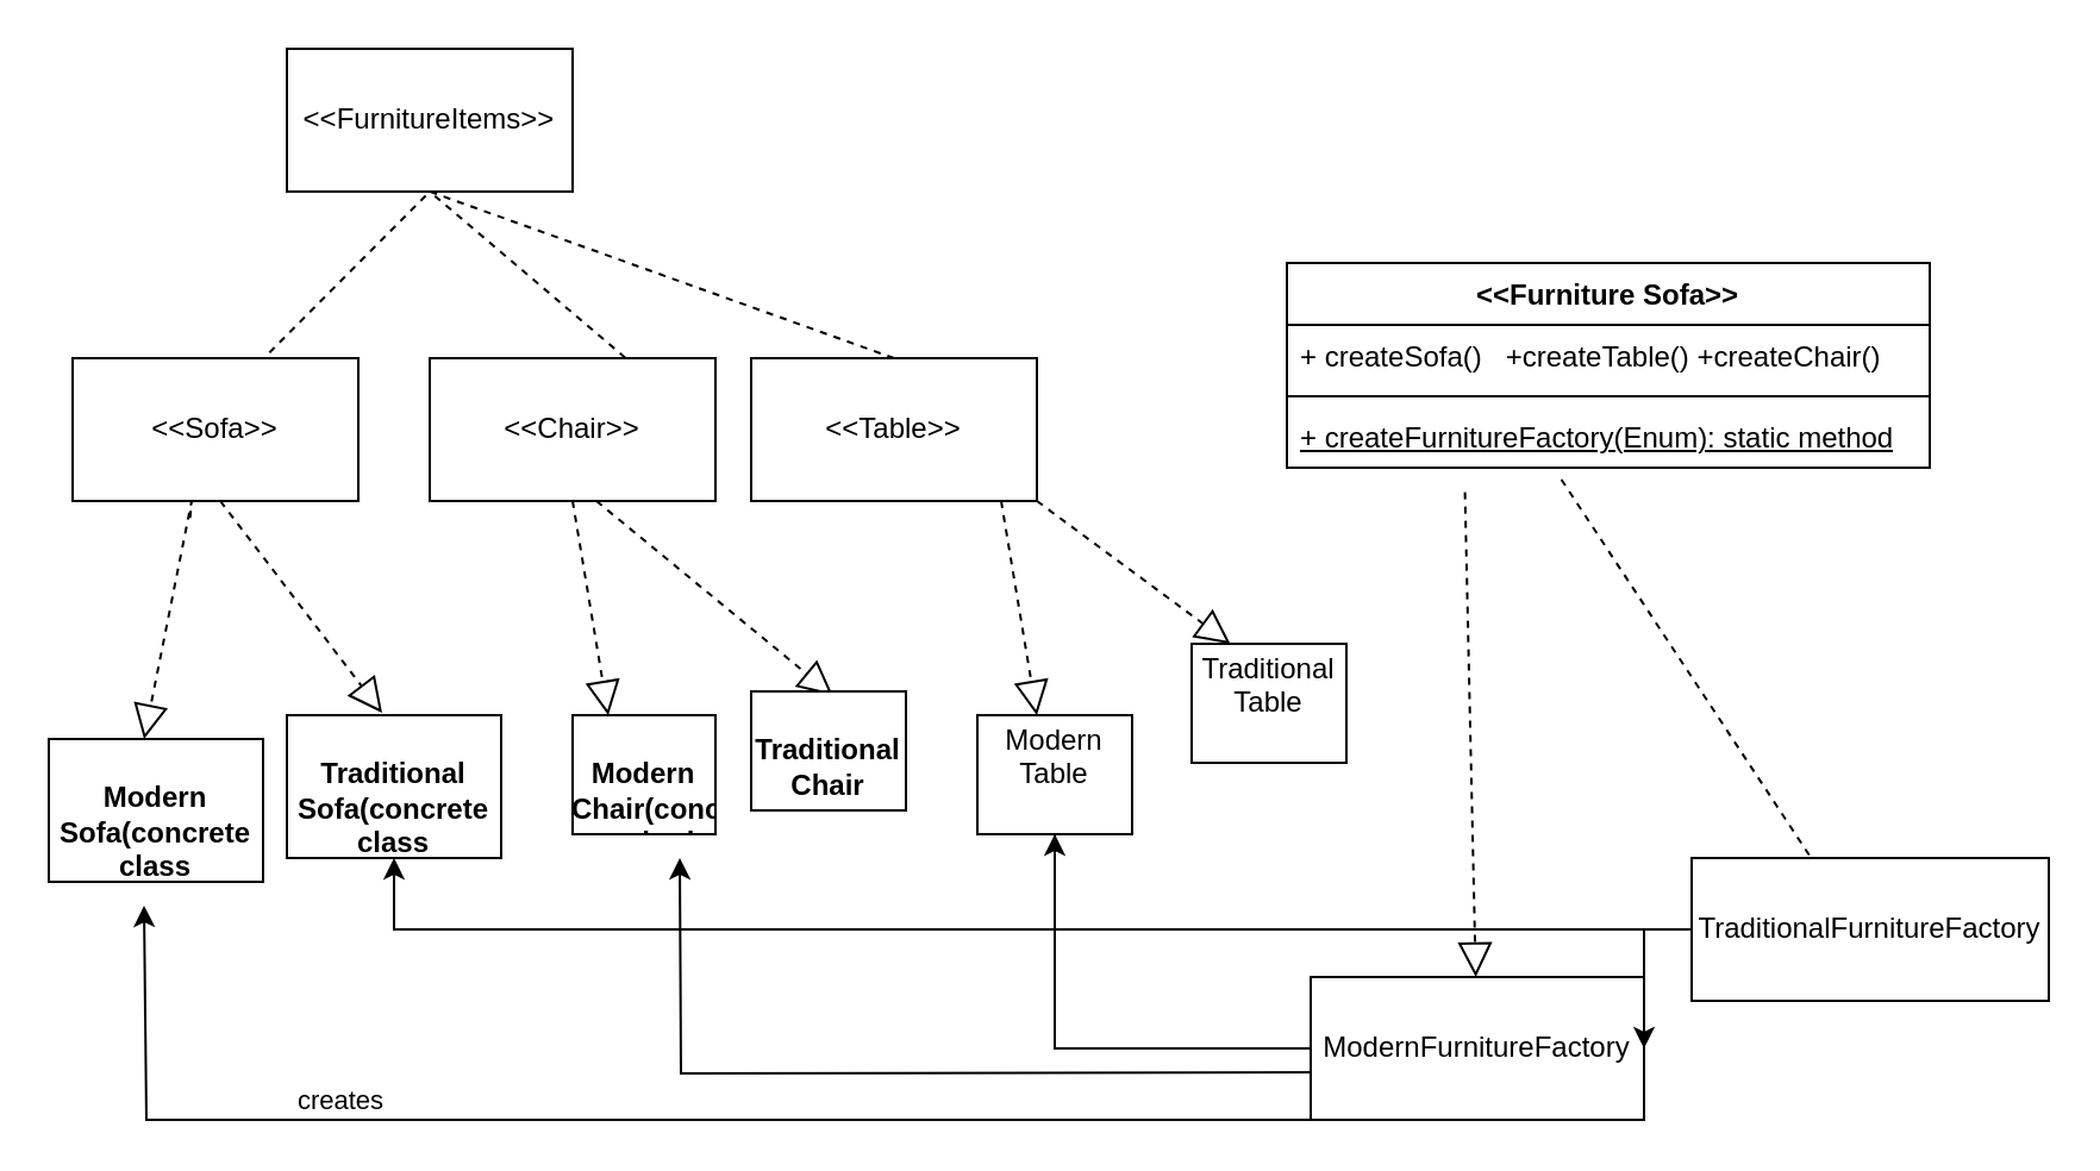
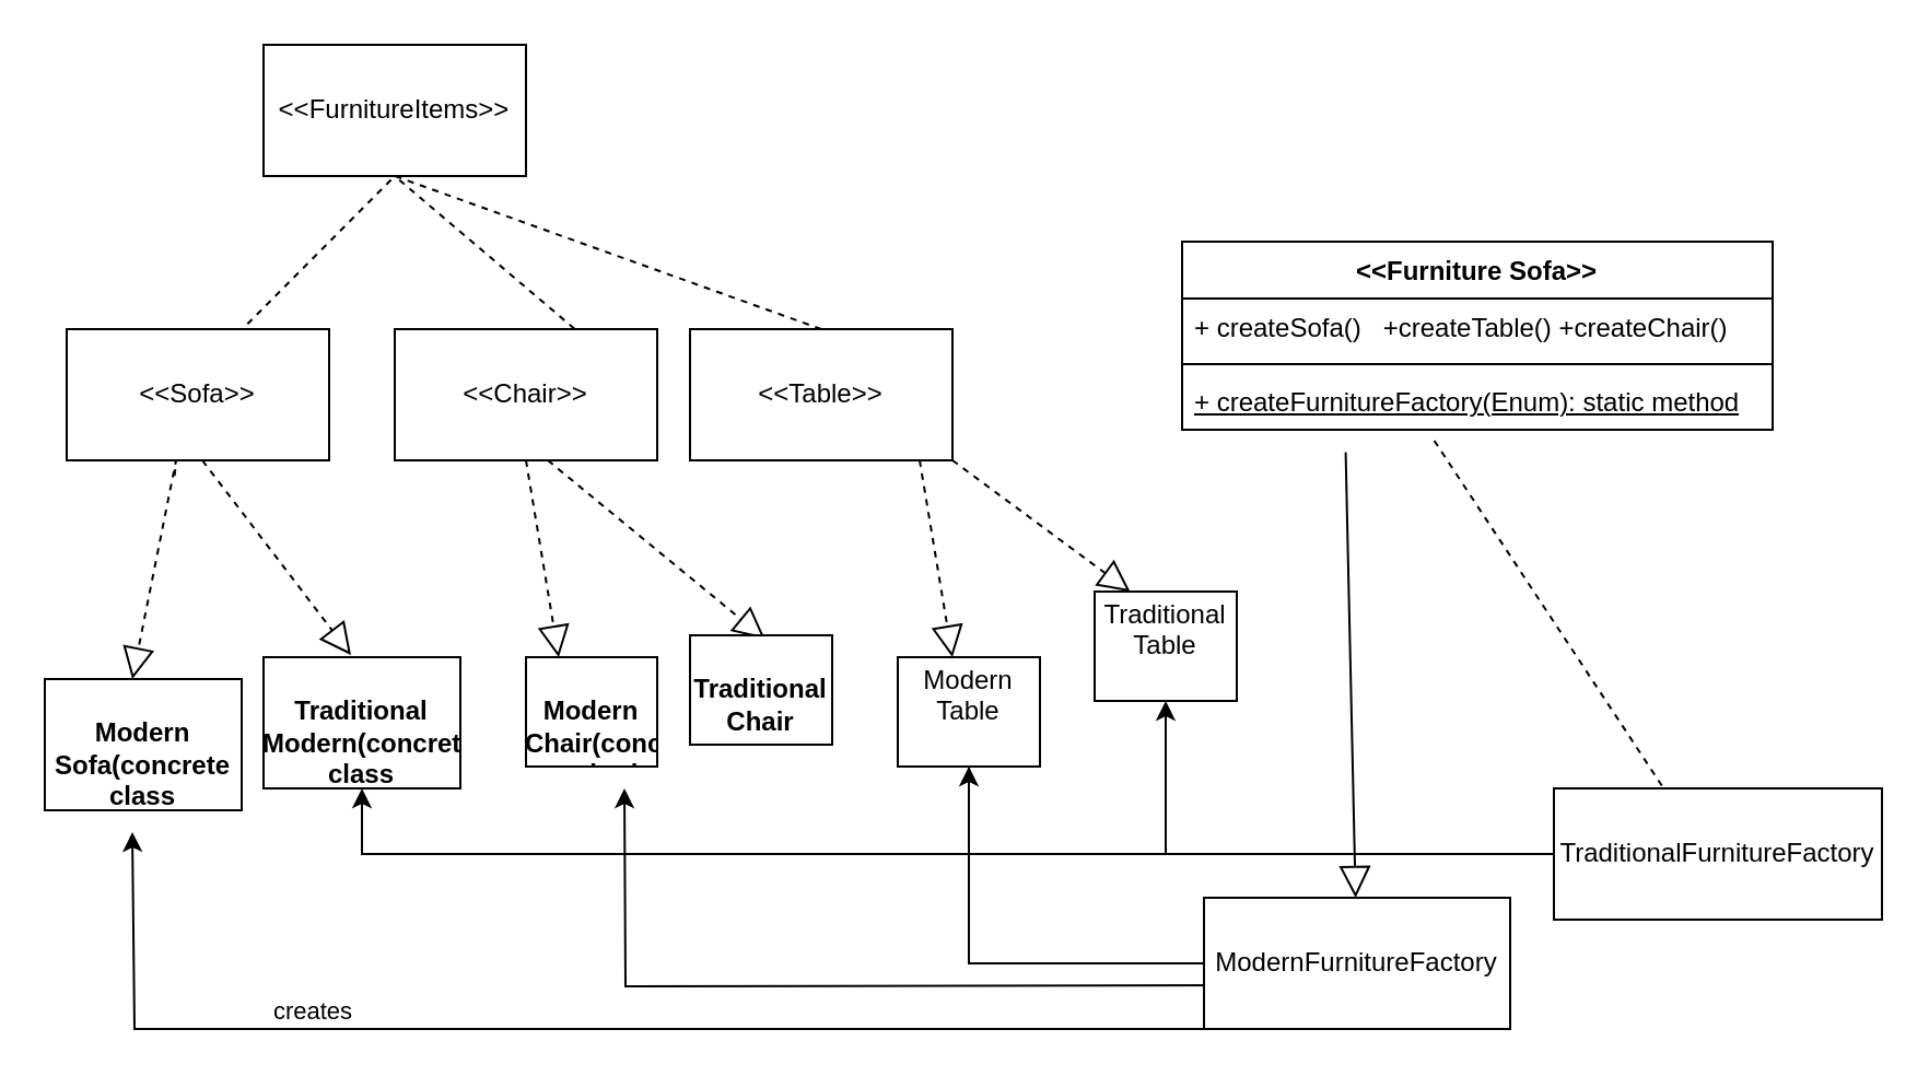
  <mxCell id="0" />
  <mxCell id="1" parent="0" />
  <mxCell id="2" value="&amp;lt;&amp;lt;FurnitureItems&amp;gt;&amp;gt;" style="rounded=0;whiteSpace=wrap;html=1;" vertex="1" parent="1"><mxGeometry x="120" y="20" width="120" height="60" as="geometry" /></mxCell>
  <mxCell id="3" value="" style="endArrow=none;dashed=1;html=1;rounded=0;exitX=0.5;exitY=0;exitDx=0;exitDy=0;entryX=1;entryY=0.25;entryDx=0;entryDy=0;" edge="1" parent="1" source="5"><mxGeometry width="50" height="50" relative="1" as="geometry"><mxPoint x="100" y="150" as="sourcePoint" /><mxPoint x="280" y="165" as="targetPoint" /><Array as="points"><mxPoint x="180" y="80" /></Array></mxGeometry></mxCell>
  <mxCell id="4" value="&amp;lt;&amp;lt;Sofa&amp;gt;&amp;gt;" style="rounded=0;whiteSpace=wrap;html=1;" vertex="1" parent="1"><mxGeometry x="30" y="150" width="120" height="60" as="geometry" /></mxCell>
  <mxCell id="5" value="&amp;lt;&amp;lt;Table&amp;gt;&amp;gt;" style="rounded=0;whiteSpace=wrap;html=1;" vertex="1" parent="1"><mxGeometry x="315" y="150" width="120" height="60" as="geometry" /></mxCell>
  <mxCell id="6" value="" style="endArrow=none;dashed=1;html=1;rounded=0;exitX=0.689;exitY=-0.039;exitDx=0;exitDy=0;exitPerimeter=0;" edge="1" parent="1" source="4"><mxGeometry width="50" height="50" relative="1" as="geometry"><mxPoint x="130" y="130" as="sourcePoint" /><mxPoint x="180" y="80" as="targetPoint" /></mxGeometry></mxCell>
  <mxCell id="7" value="" style="endArrow=block;dashed=1;endFill=0;endSize=12;html=1;rounded=0;exitX=0.411;exitY=1.117;exitDx=0;exitDy=0;exitPerimeter=0;" edge="1" parent="1" source="4"><mxGeometry width="160" relative="1" as="geometry"><mxPoint x="80" y="250" as="sourcePoint" /><mxPoint x="60" y="310" as="targetPoint" /><Array as="points"><mxPoint x="80" y="210" /></Array></mxGeometry></mxCell>
  <mxCell id="8" value="" style="endArrow=block;dashed=1;endFill=0;endSize=12;html=1;rounded=0;exitX=0.517;exitY=1.183;exitDx=0;exitDy=0;exitPerimeter=0;" edge="1" parent="1"><mxGeometry width="160" relative="1" as="geometry"><mxPoint x="92.04" y="210" as="sourcePoint" /><mxPoint x="160" y="299.02" as="targetPoint" /><Array as="points" /></mxGeometry></mxCell>
  <mxCell id="9" value="&lt;p style=&quot;margin:0px;margin-top:4px;text-align:center;&quot;&gt;&lt;br&gt;&lt;b&gt;Modern Sofa(concrete class&lt;/b&gt;&lt;/p&gt;&lt;p style=&quot;margin:0px;margin-top:4px;text-align:center;&quot;&gt;&lt;b&gt;)&lt;/b&gt;&lt;/p&gt;" style="verticalAlign=top;align=left;overflow=fill;fontSize=12;fontFamily=Helvetica;html=1;whiteSpace=wrap;" vertex="1" parent="1"><mxGeometry x="20" y="310" width="90" height="60" as="geometry" /></mxCell>
- <mxCell id="10" value="&lt;p style=&quot;margin:0px;margin-top:4px;text-align:center;&quot;&gt;&lt;br&gt;&lt;b&gt;Traditional Sofa(concrete class&lt;/b&gt;&lt;/p&gt;&lt;p style=&quot;margin:0px;margin-top:4px;text-align:center;&quot;&gt;&lt;b&gt;)&lt;/b&gt;&lt;/p&gt;" style="verticalAlign=top;align=left;overflow=fill;fontSize=12;fontFamily=Helvetica;html=1;whiteSpace=wrap;" vertex="1" parent="1"><mxGeometry x="120" y="300" width="90" height="60" as="geometry" /></mxCell>
+ <mxCell id="10" value="&lt;p style=&quot;margin:0px;margin-top:4px;text-align:center;&quot;&gt;&lt;br&gt;&lt;b&gt;Traditional Modern(concrete class&lt;/b&gt;&lt;/p&gt;&lt;p style=&quot;margin:0px;margin-top:4px;text-align:center;&quot;&gt;&lt;b&gt;)&lt;/b&gt;&lt;/p&gt;" style="verticalAlign=top;align=left;overflow=fill;fontSize=12;fontFamily=Helvetica;html=1;whiteSpace=wrap;" vertex="1" parent="1"><mxGeometry x="120" y="300" width="90" height="60" as="geometry" /></mxCell>
  <mxCell id="11" value="&amp;lt;&amp;lt;Chair&amp;gt;&amp;gt;" style="rounded=0;whiteSpace=wrap;html=1;" vertex="1" parent="1"><mxGeometry x="180" y="150" width="120" height="60" as="geometry" /></mxCell>
  <mxCell id="12" value="" style="endArrow=block;dashed=1;endFill=0;endSize=12;html=1;rounded=0;entryX=0.25;entryY=0;entryDx=0;entryDy=0;" edge="1" parent="1" target="14"><mxGeometry width="160" relative="1" as="geometry"><mxPoint x="240" y="210" as="sourcePoint" /><mxPoint x="250" y="270" as="targetPoint" /><Array as="points" /></mxGeometry></mxCell>
  <mxCell id="13" value="" style="endArrow=block;dashed=1;endFill=0;endSize=12;html=1;rounded=0;exitX=0.683;exitY=0.972;exitDx=0;exitDy=0;exitPerimeter=0;entryX=0.25;entryY=0;entryDx=0;entryDy=0;" edge="1" parent="1"><mxGeometry width="160" relative="1" as="geometry"><mxPoint x="250" y="210" as="sourcePoint" /><mxPoint x="349.29" y="291.68" as="targetPoint" /><Array as="points" /></mxGeometry></mxCell>
  <mxCell id="14" value="&lt;p style=&quot;margin:0px;margin-top:4px;text-align:center;&quot;&gt;&lt;br&gt;&lt;b&gt;Modern Chair(concrete method&lt;/b&gt;&lt;/p&gt;&lt;p style=&quot;margin:0px;margin-top:4px;text-align:center;&quot;&gt;&lt;b&gt;)&lt;/b&gt;&lt;/p&gt;" style="verticalAlign=top;align=left;overflow=fill;fontSize=12;fontFamily=Helvetica;html=1;whiteSpace=wrap;" vertex="1" parent="1"><mxGeometry x="240" y="300" width="60" height="50" as="geometry" /></mxCell>
  <mxCell id="15" value="&lt;p style=&quot;margin:0px;margin-top:4px;text-align:center;&quot;&gt;&lt;br&gt;&lt;b&gt;Traditional Chair&lt;/b&gt;&lt;/p&gt;&lt;p style=&quot;margin:0px;margin-top:4px;text-align:center;&quot;&gt;&lt;br&gt;&lt;/p&gt;" style="verticalAlign=top;align=left;overflow=fill;fontSize=12;fontFamily=Helvetica;html=1;whiteSpace=wrap;" vertex="1" parent="1"><mxGeometry x="315" y="290" width="65" height="50" as="geometry" /></mxCell>
  <mxCell id="16" value="" style="endArrow=block;dashed=1;endFill=0;endSize=12;html=1;rounded=0;entryX=0.25;entryY=0;entryDx=0;entryDy=0;" edge="1" parent="1"><mxGeometry width="160" relative="1" as="geometry"><mxPoint x="420" y="210" as="sourcePoint" /><mxPoint x="435" y="300" as="targetPoint" /><Array as="points" /></mxGeometry></mxCell>
  <mxCell id="17" value="" style="endArrow=block;dashed=1;endFill=0;endSize=12;html=1;rounded=0;exitX=0.683;exitY=0.972;exitDx=0;exitDy=0;exitPerimeter=0;entryX=0.25;entryY=0;entryDx=0;entryDy=0;" edge="1" parent="1" source="35"><mxGeometry width="160" relative="1" as="geometry"><mxPoint x="435" y="210" as="sourcePoint" /><mxPoint x="534" y="292" as="targetPoint" /><Array as="points" /></mxGeometry></mxCell>
  <mxCell id="18" value="&lt;p style=&quot;margin:0px;margin-top:4px;text-align:center;&quot;&gt;Modern Table&lt;/p&gt;" style="verticalAlign=top;align=left;overflow=fill;fontSize=12;fontFamily=Helvetica;html=1;whiteSpace=wrap;" vertex="1" parent="1"><mxGeometry x="410" y="300" width="65" height="50" as="geometry" /></mxCell>
  <mxCell id="19" value="&amp;lt;&amp;lt;Furniture Sofa&amp;gt;&amp;gt;" style="swimlane;fontStyle=1;align=center;verticalAlign=top;childLayout=stackLayout;horizontal=1;startSize=26;horizontalStack=0;resizeParent=1;resizeParentMax=0;resizeLast=0;collapsible=1;marginBottom=0;whiteSpace=wrap;html=1;" vertex="1" parent="1"><mxGeometry x="540" y="110" width="270" height="86" as="geometry" /></mxCell>
  <mxCell id="20" value="+ createSofa()&amp;nbsp; &amp;nbsp;+createTable() +createChair()" style="text;strokeColor=none;fillColor=none;align=left;verticalAlign=top;spacingLeft=4;spacingRight=4;overflow=hidden;rotatable=0;points=[[0,0.5],[1,0.5]];portConstraint=eastwest;whiteSpace=wrap;html=1;" vertex="1" parent="19"><mxGeometry y="26" width="270" height="26" as="geometry" /></mxCell>
  <mxCell id="21" value="" style="line;strokeWidth=1;fillColor=none;align=left;verticalAlign=middle;spacingTop=-1;spacingLeft=3;spacingRight=3;rotatable=0;labelPosition=right;points=[];portConstraint=eastwest;strokeColor=inherit;" vertex="1" parent="19"><mxGeometry y="52" width="270" height="8" as="geometry" /></mxCell>
  <mxCell id="22" value="&lt;u&gt;+ createFurnitureFactory(Enum): static method&lt;/u&gt;" style="text;strokeColor=none;fillColor=none;align=left;verticalAlign=top;spacingLeft=4;spacingRight=4;overflow=hidden;rotatable=0;points=[[0,0.5],[1,0.5]];portConstraint=eastwest;whiteSpace=wrap;html=1;" vertex="1" parent="19"><mxGeometry y="60" width="270" height="26" as="geometry" /></mxCell>
  <mxCell id="23" value="" style="endArrow=block;dashed=1;endFill=0;endSize=12;html=1;rounded=0;exitX=0.427;exitY=1.192;exitDx=0;exitDy=0;exitPerimeter=0;" edge="1" parent="1" source="22"><mxGeometry width="160" relative="1" as="geometry"><mxPoint x="625" y="216" as="sourcePoint" /><mxPoint x="780" y="390" as="targetPoint" /><Array as="points"><mxPoint x="780" y="390" /></Array></mxGeometry></mxCell>
- <mxCell id="24" value="" style="endArrow=block;dashed=1;endFill=0;endSize=12;html=1;rounded=0;exitX=0.277;exitY=1.397;exitDx=0;exitDy=0;exitPerimeter=0;" edge="1" parent="1" source="22" target="29"><mxGeometry width="160" relative="1" as="geometry"><mxPoint x="615" y="206" as="sourcePoint" /><mxPoint x="610" y="420" as="targetPoint" /><Array as="points" /></mxGeometry></mxCell>
+ <mxCell id="24" value="" style="endArrow=block;dashed=0;endFill=0;endSize=12;html=1;rounded=0;exitX=0.277;exitY=1.397;exitDx=0;exitDy=0;exitPerimeter=0;" edge="1" parent="1" source="22" target="29"><mxGeometry width="160" relative="1" as="geometry"><mxPoint x="615" y="206" as="sourcePoint" /><mxPoint x="610" y="420" as="targetPoint" /><Array as="points" /></mxGeometry></mxCell>
  <mxCell id="25" style="edgeStyle=orthogonalEdgeStyle;rounded=0;orthogonalLoop=1;jettySize=auto;html=1;" edge="1" parent="1" source="29"><mxGeometry relative="1" as="geometry"><mxPoint x="60" y="380" as="targetPoint" /><Array as="points"><mxPoint x="61" y="470" /></Array></mxGeometry></mxCell>
  <mxCell id="26" value="creates&amp;nbsp;" style="edgeLabel;html=1;align=center;verticalAlign=middle;resizable=0;points=[];" vertex="1" connectable="0" parent="25"><mxGeometry x="0.405" y="-9" relative="1" as="geometry"><mxPoint as="offset" /></mxGeometry></mxCell>
  <mxCell id="27" style="edgeStyle=orthogonalEdgeStyle;rounded=0;orthogonalLoop=1;jettySize=auto;html=1;entryX=0.5;entryY=1;entryDx=0;entryDy=0;" edge="1" parent="1"><mxGeometry relative="1" as="geometry"><mxPoint x="565" y="450" as="sourcePoint" /><mxPoint x="285" y="360" as="targetPoint" /></mxGeometry></mxCell>
  <mxCell id="28" style="edgeStyle=orthogonalEdgeStyle;rounded=0;orthogonalLoop=1;jettySize=auto;html=1;entryX=0.5;entryY=1;entryDx=0;entryDy=0;endArrow=none;" edge="1" parent="1" source="29" target="18"><mxGeometry relative="1" as="geometry" /></mxCell>
  <mxCell id="29" value="ModernFurnitureFactory" style="html=1;whiteSpace=wrap;" vertex="1" parent="1"><mxGeometry x="550" y="410" width="140" height="60" as="geometry" /></mxCell>
- <mxCell id="30" style="edgeStyle=orthogonalEdgeStyle;rounded=0;orthogonalLoop=1;jettySize=auto;html=1;" edge="1" parent="1" source="32" target="29"><mxGeometry relative="1" as="geometry" /></mxCell>
+ <mxCell id="30" style="edgeStyle=orthogonalEdgeStyle;rounded=0;orthogonalLoop=1;jettySize=auto;html=1;entryX=0.5;entryY=1;entryDx=0;entryDy=0;" edge="1" parent="1" source="32" target="35"><mxGeometry relative="1" as="geometry" /></mxCell>
  <mxCell id="31" style="edgeStyle=orthogonalEdgeStyle;rounded=0;orthogonalLoop=1;jettySize=auto;html=1;entryX=0.5;entryY=1;entryDx=0;entryDy=0;" edge="1" parent="1" source="32" target="10"><mxGeometry relative="1" as="geometry" /></mxCell>
  <mxCell id="32" value="TraditionalFurnitureFactory" style="html=1;whiteSpace=wrap;" vertex="1" parent="1"><mxGeometry x="710" y="360" width="150" height="60" as="geometry" /></mxCell>
  <mxCell id="33" style="edgeStyle=orthogonalEdgeStyle;rounded=0;orthogonalLoop=1;jettySize=auto;html=1;" edge="1" parent="1" source="32" target="18"><mxGeometry relative="1" as="geometry" /></mxCell>
  <mxCell id="34" value="" style="endArrow=block;dashed=1;endFill=0;endSize=12;html=1;rounded=0;exitX=0.683;exitY=0.972;exitDx=0;exitDy=0;exitPerimeter=0;entryX=0.25;entryY=0;entryDx=0;entryDy=0;" edge="1" parent="1" target="35"><mxGeometry width="160" relative="1" as="geometry"><mxPoint x="435" y="210" as="sourcePoint" /><mxPoint x="534" y="292" as="targetPoint" /><Array as="points" /></mxGeometry></mxCell>
  <mxCell id="35" value="&lt;p style=&quot;margin:0px;margin-top:4px;text-align:center;&quot;&gt;Traditional Table&lt;/p&gt;" style="verticalAlign=top;align=left;overflow=fill;fontSize=12;fontFamily=Helvetica;html=1;whiteSpace=wrap;" vertex="1" parent="1"><mxGeometry x="500" y="270" width="65" height="50" as="geometry" /></mxCell>
